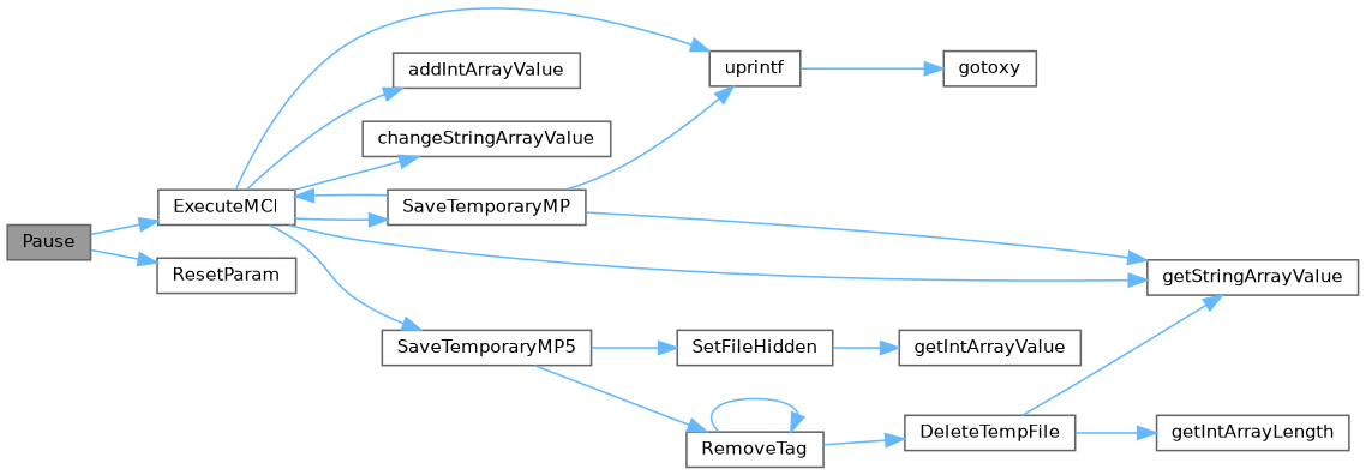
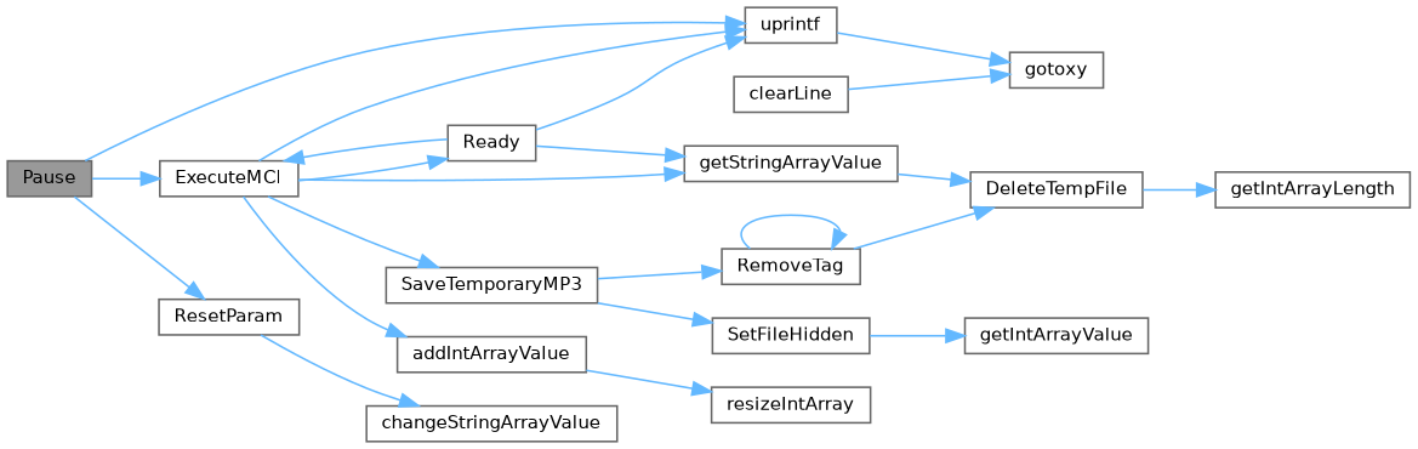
  digraph {
    rankdir=LR
    node [color=grey40 fillcolor=white fontname=Helvetica fontsize=10 shape=box style=filled]
    edge [color=steelblue1 fontname=Helvetica fontsize=10 labelfontname=Helvetica labelfontsize=10 style=solid]
    n1 [color=gray40 fillcolor=grey60 fontcolor=black height=0.2 label=Pause width=0.4]
    n2 [height=0.2 label=ExecuteMCI width=0.4]
    n3 [height=0.2 label=uprintf width=0.4]
    n4 [height=0.2 label=ResetParam width=0.4]
+   n5 [height=0.2 label=clearLine width=0.4]
    n6 [height=0.2 label=gotoxy width=0.4]
    n7 [height=0.2 label=addIntArrayValue width=0.4]
    n8 [height=0.2 label=changeStringArrayValue width=0.4]
    n9 [height=0.2 label=getStringArrayValue width=0.4]
-   n10 [height=0.2 label=SaveTemporaryMP width=0.4]
-   n11 [height=0.2 label=SaveTemporaryMP5 width=0.4]
+   n10 [height=0.2 label=Ready width=0.4]
+   n11 [height=0.2 label=SaveTemporaryMP3 width=0.4]
+   n12 [height=0.2 label=resizeIntArray width=0.4]
    n13 [height=0.2 label=RemoveTag width=0.4]
    n14 [height=0.2 label=SetFileHidden width=0.4]
    n15 [height=0.2 label=DeleteTempFile width=0.4]
    n16 [height=0.2 label=getIntArrayValue width=0.4]
    n17 [height=0.2 label=getIntArrayLength width=0.4]
    n1 -> n2
+   n1 -> n3
    n1 -> n4
    n2 -> n3
    n2 -> n7
-   n2 -> n8
+   n4 -> n8
    n2 -> n9
    n2 -> n10
    n2 -> n11
    n3 -> n6
+   n5 -> n6
+   n7 -> n12
    n10 -> n2
    n10 -> n3
    n10 -> n9
    n11 -> n13
    n11 -> n14
    n13 -> n13
    n13 -> n15
    n14 -> n16
-   n15 -> n9
+   n9 -> n15
    n15 -> n17
  }
